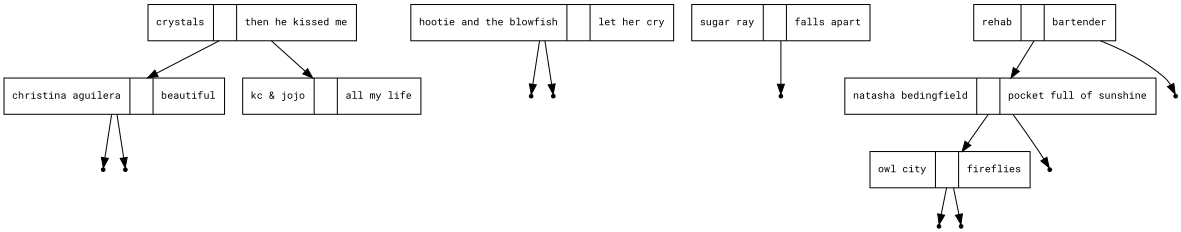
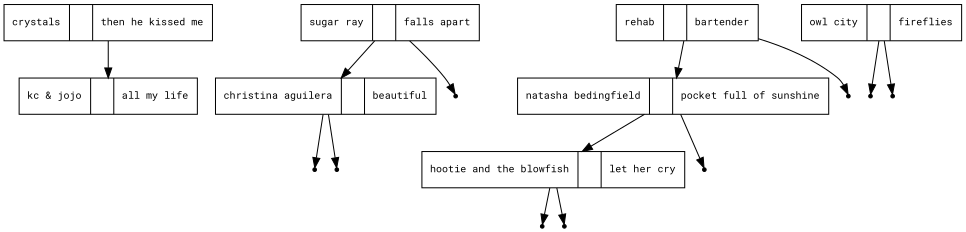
  digraph {
    fontname="Roboto Mono"
    ordering=out
    node [fontname="Roboto Mono" fontsize=10 shape=point]
    edge [fontname="Roboto Mono"]
    n1 [label="crystals | |  then he kissed me" shape=record]
    n2 [label="christina aguilera | |  beautiful" shape=record]
    n3 [label="kc & jojo | |  all my life" shape=record]
    nullptr29
    nullptr30
    n6 [label="hootie and the blowfish | |  let her cry" shape=record]
    nullptr31
    nullptr32
    n9 [label="sugar ray | |  falls apart" shape=record]
    nullptr37
    n11 [label="rehab | |  bartender" shape=record]
    n12 [label="natasha bedingfield | |  pocket full of sunshine" shape=record]
    nullptr36
    n14 [label="owl city | |  fireflies" shape=record]
    nullptr33
    nullptr34
    nullptr35
-   n1 -> n2
+   n9 -> n2
    n1 -> n3
    n2 -> nullptr29
    n2 -> nullptr30
    n6 -> nullptr31
    n6 -> nullptr32
    n9 -> nullptr37
    n11 -> n12
    n11 -> nullptr36
-   n12 -> n14
+   n12 -> n6
    n12 -> nullptr33
    n14 -> nullptr34
    n14 -> nullptr35
  }
